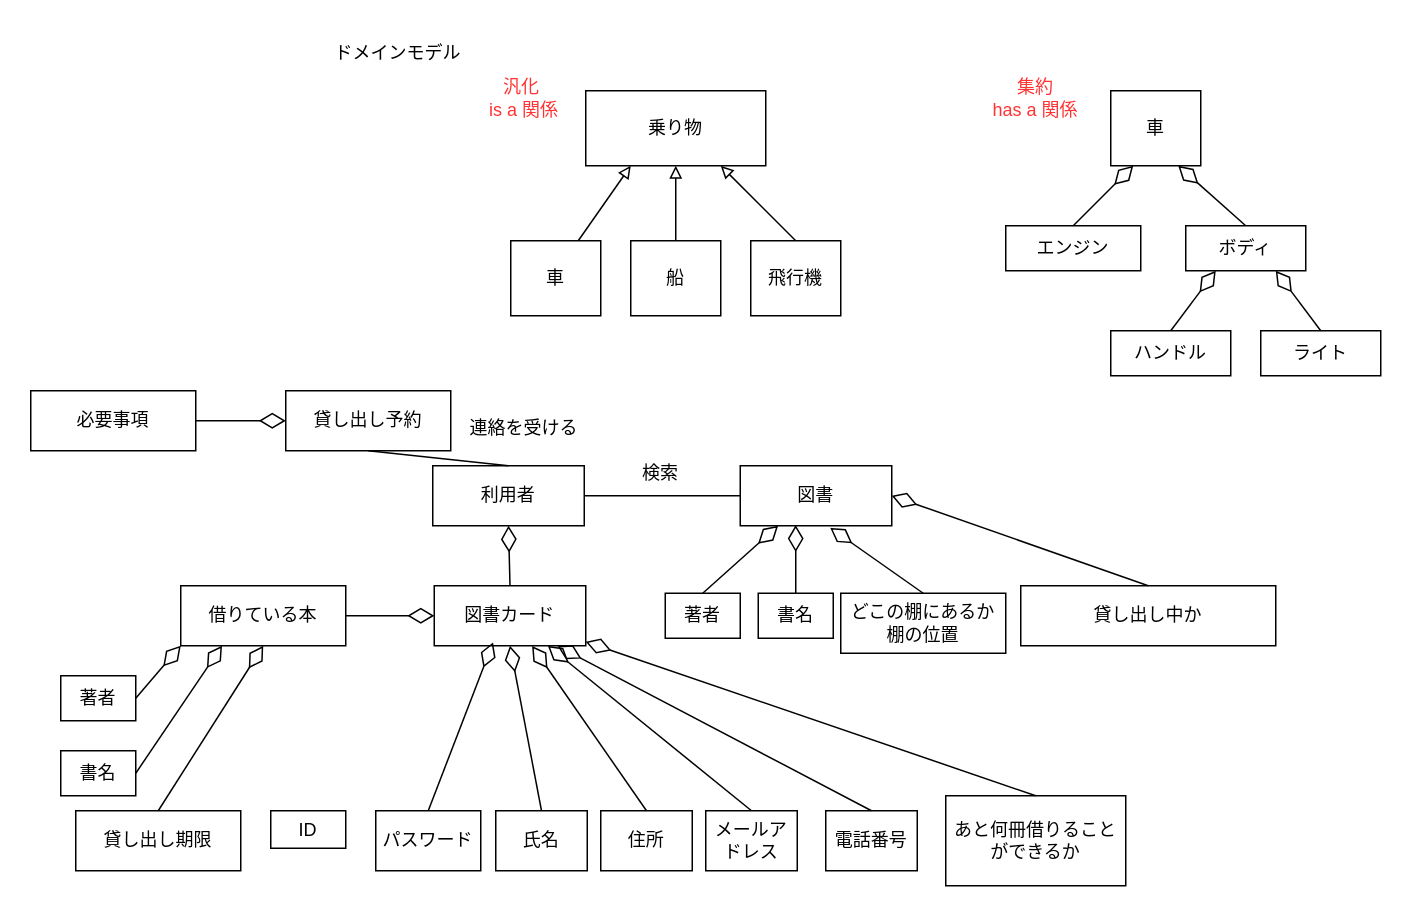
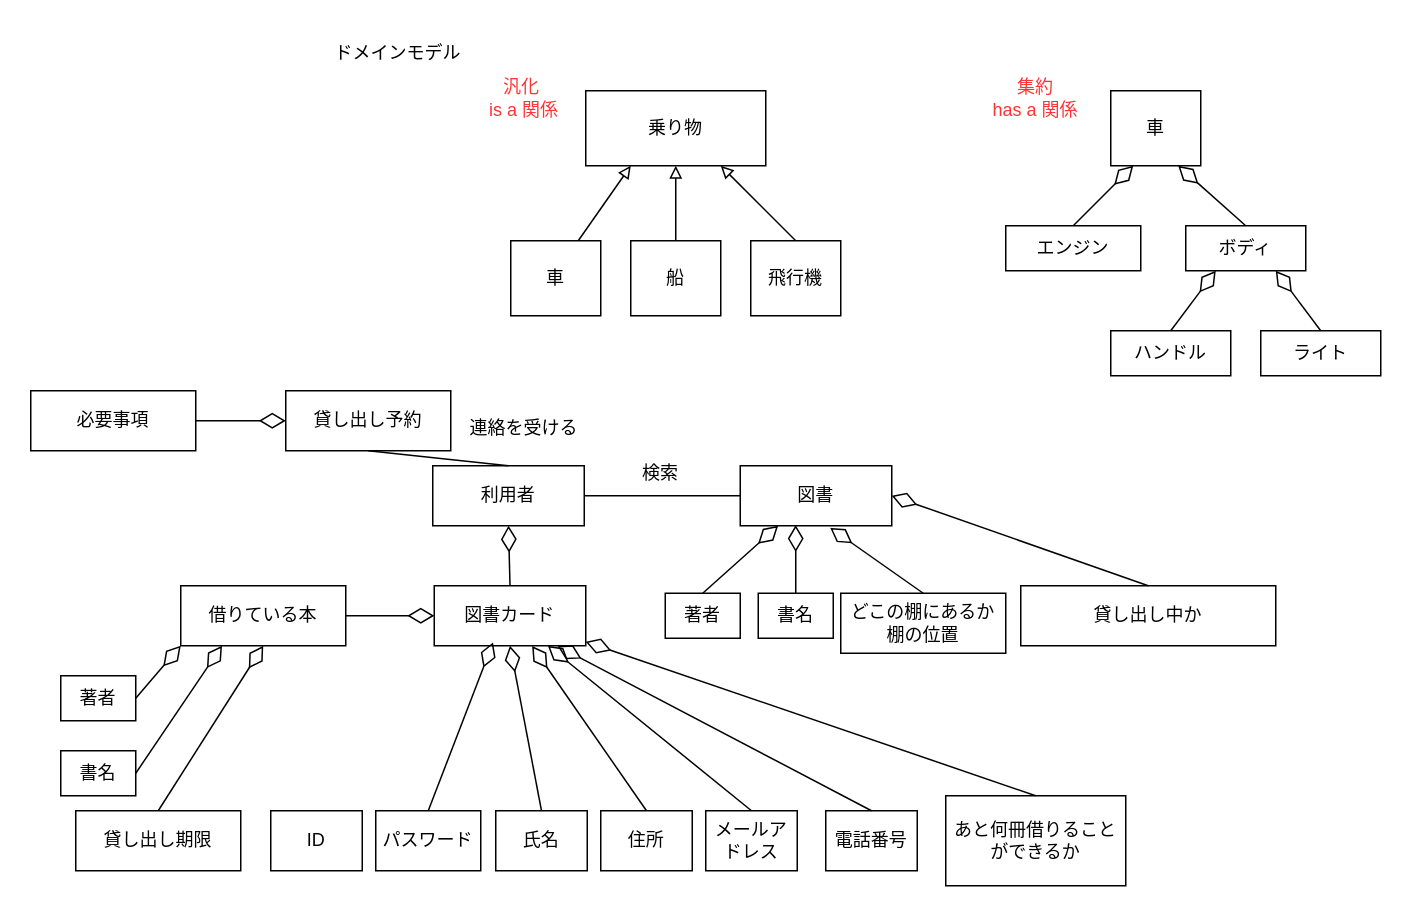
  <mxCell id="0" />
  <mxCell id="1" parent="0" />
  <mxCell id="2" value="ドメインモデル" style="text;html=1;align=center;verticalAlign=middle;whiteSpace=wrap;rounded=0;" parent="1" vertex="1"><mxGeometry x="210" y="20" width="110" height="30" as="geometry" /></mxCell>
  <mxCell id="3" value="乗り物" style="rounded=0;whiteSpace=wrap;html=1;" parent="1" vertex="1"><mxGeometry x="390" y="60" width="120" height="50" as="geometry" /></mxCell>
  <mxCell id="4" value="車" style="rounded=0;whiteSpace=wrap;html=1;" parent="1" vertex="1"><mxGeometry x="340" y="160" width="60" height="50" as="geometry" /></mxCell>
  <mxCell id="5" value="船" style="rounded=0;whiteSpace=wrap;html=1;" parent="1" vertex="1"><mxGeometry x="420" y="160" width="60" height="50" as="geometry" /></mxCell>
  <mxCell id="6" value="飛行機" style="rounded=0;whiteSpace=wrap;html=1;" parent="1" vertex="1"><mxGeometry x="500" y="160" width="60" height="50" as="geometry" /></mxCell>
  <mxCell id="7" value="" style="endArrow=block;html=1;rounded=0;exitX=0.75;exitY=0;exitDx=0;exitDy=0;entryX=0.25;entryY=1;entryDx=0;entryDy=0;endFill=0;" parent="1" source="4" target="3" edge="1"><mxGeometry width="50" height="50" relative="1" as="geometry"><mxPoint x="640" y="200" as="sourcePoint" /><mxPoint x="690" y="150" as="targetPoint" /></mxGeometry></mxCell>
  <mxCell id="8" value="" style="endArrow=block;html=1;rounded=0;exitX=0.5;exitY=0;exitDx=0;exitDy=0;entryX=0.5;entryY=1;entryDx=0;entryDy=0;endFill=0;" parent="1" source="5" target="3" edge="1"><mxGeometry width="50" height="50" relative="1" as="geometry"><mxPoint x="560" y="380" as="sourcePoint" /><mxPoint x="635" y="320" as="targetPoint" /></mxGeometry></mxCell>
  <mxCell id="9" value="" style="endArrow=block;html=1;rounded=0;exitX=0.5;exitY=0;exitDx=0;exitDy=0;entryX=0.75;entryY=1;entryDx=0;entryDy=0;endFill=0;" parent="1" source="6" target="3" edge="1"><mxGeometry width="50" height="50" relative="1" as="geometry"><mxPoint x="530" y="310" as="sourcePoint" /><mxPoint x="605" y="250" as="targetPoint" /></mxGeometry></mxCell>
  <mxCell id="10" value="汎化&amp;nbsp;&lt;div&gt;is a 関係&lt;/div&gt;" style="text;html=1;align=center;verticalAlign=middle;whiteSpace=wrap;rounded=0;fontColor=#FF3333;" parent="1" vertex="1"><mxGeometry x="319" y="50" width="60" height="30" as="geometry" /></mxCell>
  <mxCell id="11" value="車" style="rounded=0;whiteSpace=wrap;html=1;" parent="1" vertex="1"><mxGeometry x="740" y="60" width="60" height="50" as="geometry" /></mxCell>
  <mxCell id="12" value="エンジン" style="rounded=0;whiteSpace=wrap;html=1;" parent="1" vertex="1"><mxGeometry x="670" y="150" width="90" height="30" as="geometry" /></mxCell>
  <mxCell id="13" value="ボディ" style="rounded=0;whiteSpace=wrap;html=1;" parent="1" vertex="1"><mxGeometry x="790" y="150" width="80" height="30" as="geometry" /></mxCell>
  <mxCell id="14" value="ハンドル" style="rounded=0;whiteSpace=wrap;html=1;" parent="1" vertex="1"><mxGeometry x="740" y="220" width="80" height="30" as="geometry" /></mxCell>
  <mxCell id="15" value="ライト" style="rounded=0;whiteSpace=wrap;html=1;" parent="1" vertex="1"><mxGeometry x="840" y="220" width="80" height="30" as="geometry" /></mxCell>
  <mxCell id="16" value="" style="endArrow=diamondThin;html=1;rounded=0;endFill=0;entryX=0.25;entryY=1;entryDx=0;entryDy=0;exitX=0.5;exitY=0;exitDx=0;exitDy=0;endSize=15;" parent="1" source="12" target="11" edge="1"><mxGeometry width="50" height="50" relative="1" as="geometry"><mxPoint x="630" y="200" as="sourcePoint" /><mxPoint x="680" y="150" as="targetPoint" /></mxGeometry></mxCell>
  <mxCell id="17" value="" style="endArrow=diamondThin;html=1;rounded=0;endFill=0;entryX=0.75;entryY=1;entryDx=0;entryDy=0;exitX=0.5;exitY=0;exitDx=0;exitDy=0;endSize=15;" parent="1" source="13" target="11" edge="1"><mxGeometry width="50" height="50" relative="1" as="geometry"><mxPoint x="880" y="130" as="sourcePoint" /><mxPoint x="920" y="100" as="targetPoint" /></mxGeometry></mxCell>
  <mxCell id="18" value="" style="endArrow=diamondThin;html=1;rounded=0;endFill=0;entryX=0.75;entryY=1;entryDx=0;entryDy=0;exitX=0.5;exitY=0;exitDx=0;exitDy=0;endSize=15;" parent="1" source="15" target="13" edge="1"><mxGeometry width="50" height="50" relative="1" as="geometry"><mxPoint x="920" y="180" as="sourcePoint" /><mxPoint x="960" y="150" as="targetPoint" /></mxGeometry></mxCell>
  <mxCell id="19" value="" style="endArrow=diamondThin;html=1;rounded=0;endFill=0;entryX=0.25;entryY=1;entryDx=0;entryDy=0;exitX=0.5;exitY=0;exitDx=0;exitDy=0;endSize=15;" parent="1" source="14" target="13" edge="1"><mxGeometry width="50" height="50" relative="1" as="geometry"><mxPoint x="880" y="350" as="sourcePoint" /><mxPoint x="810" y="300" as="targetPoint" /></mxGeometry></mxCell>
  <mxCell id="20" style="edgeStyle=orthogonalEdgeStyle;rounded=0;orthogonalLoop=1;jettySize=auto;html=1;exitX=0.5;exitY=1;exitDx=0;exitDy=0;" parent="1" source="15" target="15" edge="1"><mxGeometry relative="1" as="geometry" /></mxCell>
  <mxCell id="21" value="&lt;div&gt;集約&lt;/div&gt;has a 関係" style="text;html=1;align=center;verticalAlign=middle;whiteSpace=wrap;rounded=0;fontColor=#FF3333;" parent="1" vertex="1"><mxGeometry x="660" y="50" width="60" height="30" as="geometry" /></mxCell>
  <mxCell id="22" value="利用者" style="rounded=0;whiteSpace=wrap;html=1;" parent="1" vertex="1"><mxGeometry x="288" y="310" width="101" height="40" as="geometry" /></mxCell>
  <mxCell id="23" value="図書カード" style="rounded=0;whiteSpace=wrap;html=1;" parent="1" vertex="1"><mxGeometry x="289" y="390" width="101" height="40" as="geometry" /></mxCell>
- <mxCell id="24" value="ID" style="rounded=0;whiteSpace=wrap;html=1;" parent="1" vertex="1"><mxGeometry x="180" y="540" width="50" height="25" as="geometry" /></mxCell>
+ <mxCell id="24" value="ID" style="rounded=0;whiteSpace=wrap;html=1;" parent="1" vertex="1"><mxGeometry y="540" width="61" height="40" as="geometry" x="180" /></mxCell>
  <mxCell id="25" value="" style="endArrow=diamondThin;html=1;rounded=0;endFill=0;entryX=0.5;entryY=1;entryDx=0;entryDy=0;exitX=0.5;exitY=0;exitDx=0;exitDy=0;endSize=15;" parent="1" source="23" target="22" edge="1"><mxGeometry width="50" height="50" relative="1" as="geometry"><mxPoint x="430" y="410" as="sourcePoint" /><mxPoint x="460" y="370" as="targetPoint" /></mxGeometry></mxCell>
  <mxCell id="26" value="パスワード" style="rounded=0;whiteSpace=wrap;html=1;" parent="1" vertex="1"><mxGeometry x="250" y="540" width="70" height="40" as="geometry" /></mxCell>
  <mxCell id="27" value="" style="endArrow=diamondThin;html=1;rounded=0;endFill=0;entryX=0.388;entryY=0.944;entryDx=0;entryDy=0;exitX=0.5;exitY=0;exitDx=0;exitDy=0;endSize=15;entryPerimeter=0;" parent="1" source="26" target="23" edge="1"><mxGeometry width="50" height="50" relative="1" as="geometry"><mxPoint x="510" y="460" as="sourcePoint" /><mxPoint x="540" y="420" as="targetPoint" /></mxGeometry></mxCell>
  <mxCell id="28" value="書名" style="rounded=0;whiteSpace=wrap;html=1;" parent="1" vertex="1"><mxGeometry x="505" y="395" width="50" height="30" as="geometry" /></mxCell>
  <mxCell id="29" value="著者" style="rounded=0;whiteSpace=wrap;html=1;" parent="1" vertex="1"><mxGeometry x="443" y="395" width="50" height="30" as="geometry" /></mxCell>
  <mxCell id="30" value="図書" style="rounded=0;whiteSpace=wrap;html=1;" parent="1" vertex="1"><mxGeometry x="493" y="310" width="101" height="40" as="geometry" /></mxCell>
  <mxCell id="31" value="" style="endArrow=none;html=1;rounded=0;exitX=1;exitY=0.5;exitDx=0;exitDy=0;entryX=0;entryY=0.5;entryDx=0;entryDy=0;" parent="1" source="22" target="30" edge="1"><mxGeometry width="50" height="50" relative="1" as="geometry"><mxPoint x="520" y="490" as="sourcePoint" /><mxPoint x="570" y="440" as="targetPoint" /></mxGeometry></mxCell>
  <mxCell id="32" value="検索" style="text;html=1;align=center;verticalAlign=middle;whiteSpace=wrap;rounded=0;" parent="1" vertex="1"><mxGeometry x="410" y="300" width="60" height="30" as="geometry" /></mxCell>
  <mxCell id="33" value="" style="endArrow=diamondThin;html=1;rounded=0;endFill=0;entryX=0.25;entryY=1;entryDx=0;entryDy=0;exitX=0.5;exitY=0;exitDx=0;exitDy=0;endSize=15;" parent="1" source="29" target="30" edge="1"><mxGeometry width="50" height="50" relative="1" as="geometry"><mxPoint x="510" y="410" as="sourcePoint" /><mxPoint x="540" y="370" as="targetPoint" /></mxGeometry></mxCell>
  <mxCell id="34" value="" style="endArrow=diamondThin;html=1;rounded=0;endFill=0;entryX=0.366;entryY=0.989;entryDx=0;entryDy=0;exitX=0.5;exitY=0;exitDx=0;exitDy=0;endSize=15;entryPerimeter=0;" parent="1" source="28" target="30" edge="1"><mxGeometry width="50" height="50" relative="1" as="geometry"><mxPoint x="680" y="380" as="sourcePoint" /><mxPoint x="710" y="340" as="targetPoint" /></mxGeometry></mxCell>
  <mxCell id="35" value="貸し出し予約" style="rounded=0;whiteSpace=wrap;html=1;" parent="1" vertex="1"><mxGeometry x="190" y="260" width="110" height="40" as="geometry" /></mxCell>
  <mxCell id="36" value="氏名" style="rounded=0;whiteSpace=wrap;html=1;" parent="1" vertex="1"><mxGeometry x="330" y="540" width="61" height="40" as="geometry" /></mxCell>
  <mxCell id="37" value="住所" style="rounded=0;whiteSpace=wrap;html=1;" parent="1" vertex="1"><mxGeometry x="400" y="540" width="61" height="40" as="geometry" /></mxCell>
  <mxCell id="38" value="電話番号" style="rounded=0;whiteSpace=wrap;html=1;" parent="1" vertex="1"><mxGeometry x="550" y="540" width="61" height="40" as="geometry" /></mxCell>
  <mxCell id="39" value="メールアドレス" style="rounded=0;whiteSpace=wrap;html=1;" parent="1" vertex="1"><mxGeometry x="470" y="540" width="61" height="40" as="geometry" /></mxCell>
  <mxCell id="40" value="" style="endArrow=diamondThin;html=1;rounded=0;endFill=0;entryX=0.5;entryY=1;entryDx=0;entryDy=0;exitX=0.5;exitY=0;exitDx=0;exitDy=0;endSize=15;" parent="1" source="36" target="23" edge="1"><mxGeometry width="50" height="50" relative="1" as="geometry"><mxPoint x="350" y="510" as="sourcePoint" /><mxPoint x="365" y="450" as="targetPoint" /></mxGeometry></mxCell>
  <mxCell id="41" value="" style="endArrow=diamondThin;html=1;rounded=0;endFill=0;entryX=0.646;entryY=1.005;entryDx=0;entryDy=0;exitX=0.5;exitY=0;exitDx=0;exitDy=0;endSize=15;entryPerimeter=0;" parent="1" source="37" target="23" edge="1"><mxGeometry width="50" height="50" relative="1" as="geometry"><mxPoint x="460" y="490" as="sourcePoint" /><mxPoint x="420" y="450" as="targetPoint" /></mxGeometry></mxCell>
  <mxCell id="42" value="" style="endArrow=diamondThin;html=1;rounded=0;endFill=0;entryX=0.814;entryY=1.005;entryDx=0;entryDy=0;exitX=0.5;exitY=0;exitDx=0;exitDy=0;endSize=15;entryPerimeter=0;" parent="1" source="38" target="23" edge="1"><mxGeometry width="50" height="50" relative="1" as="geometry"><mxPoint x="470" y="440" as="sourcePoint" /><mxPoint x="430" y="400" as="targetPoint" /></mxGeometry></mxCell>
  <mxCell id="43" value="" style="endArrow=diamondThin;html=1;rounded=0;endFill=0;entryX=0.75;entryY=1;entryDx=0;entryDy=0;exitX=0.5;exitY=0;exitDx=0;exitDy=0;endSize=15;" parent="1" source="39" target="23" edge="1"><mxGeometry width="50" height="50" relative="1" as="geometry"><mxPoint x="560" y="530" as="sourcePoint" /><mxPoint x="520" y="490" as="targetPoint" /></mxGeometry></mxCell>
  <mxCell id="44" value="貸し出し中か" style="rounded=0;whiteSpace=wrap;html=1;" parent="1" vertex="1"><mxGeometry x="680" y="390" width="170" height="40" as="geometry" /></mxCell>
  <mxCell id="45" value="どこの棚にあるか&lt;div&gt;棚の位置&lt;/div&gt;" style="rounded=0;whiteSpace=wrap;html=1;" parent="1" vertex="1"><mxGeometry x="560" y="395" width="110" height="40" as="geometry" /></mxCell>
  <mxCell id="46" value="貸し出し期限" style="rounded=0;whiteSpace=wrap;html=1;" parent="1" vertex="1"><mxGeometry x="50" y="540" width="110" height="40" as="geometry" /></mxCell>
  <mxCell id="47" value="" style="endArrow=diamondThin;html=1;rounded=0;endFill=0;entryX=0.594;entryY=1.035;entryDx=0;entryDy=0;exitX=0.5;exitY=0;exitDx=0;exitDy=0;endSize=15;entryPerimeter=0;" parent="1" source="45" target="30" edge="1"><mxGeometry width="50" height="50" relative="1" as="geometry"><mxPoint x="570" y="395" as="sourcePoint" /><mxPoint x="570" y="350" as="targetPoint" /></mxGeometry></mxCell>
  <mxCell id="48" value="" style="endArrow=diamondThin;html=1;rounded=0;endFill=0;entryX=1;entryY=0.5;entryDx=0;entryDy=0;exitX=0.5;exitY=0;exitDx=0;exitDy=0;endSize=15;" parent="1" source="44" target="30" edge="1"><mxGeometry width="50" height="50" relative="1" as="geometry"><mxPoint x="660" y="385" as="sourcePoint" /><mxPoint x="660" y="340" as="targetPoint" /></mxGeometry></mxCell>
  <mxCell id="49" value="借りている本" style="rounded=0;whiteSpace=wrap;html=1;" parent="1" vertex="1"><mxGeometry x="120" y="390" width="110" height="40" as="geometry" /></mxCell>
  <mxCell id="50" value="" style="endArrow=diamondThin;html=1;rounded=0;endFill=0;entryX=0;entryY=0.5;entryDx=0;entryDy=0;exitX=1;exitY=0.5;exitDx=0;exitDy=0;endSize=15;" parent="1" source="49" target="23" edge="1"><mxGeometry width="50" height="50" relative="1" as="geometry"><mxPoint x="110" y="520" as="sourcePoint" /><mxPoint x="193" y="480" as="targetPoint" /></mxGeometry></mxCell>
  <mxCell id="51" value="" style="endArrow=diamondThin;html=1;rounded=0;endFill=0;entryX=0.5;entryY=1;entryDx=0;entryDy=0;exitX=0.5;exitY=0;exitDx=0;exitDy=0;endSize=15;" parent="1" source="46" target="49" edge="1"><mxGeometry width="50" height="50" relative="1" as="geometry"><mxPoint x="20" y="490" as="sourcePoint" /><mxPoint x="103" y="450" as="targetPoint" /></mxGeometry></mxCell>
  <mxCell id="52" value="著者" style="rounded=0;whiteSpace=wrap;html=1;" parent="1" vertex="1"><mxGeometry x="40" y="450" width="50" height="30" as="geometry" /></mxCell>
  <mxCell id="53" value="書名" style="rounded=0;whiteSpace=wrap;html=1;" parent="1" vertex="1"><mxGeometry x="40" y="500" width="50" height="30" as="geometry" /></mxCell>
  <mxCell id="54" value="" style="endArrow=diamondThin;html=1;rounded=0;endFill=0;entryX=0;entryY=1;entryDx=0;entryDy=0;exitX=1;exitY=0.5;exitDx=0;exitDy=0;endSize=15;" parent="1" source="52" target="49" edge="1"><mxGeometry width="50" height="50" relative="1" as="geometry"><mxPoint x="90" y="380" as="sourcePoint" /><mxPoint x="130" y="340" as="targetPoint" /></mxGeometry></mxCell>
  <mxCell id="55" value="" style="endArrow=diamondThin;html=1;rounded=0;endFill=0;entryX=0.25;entryY=1;entryDx=0;entryDy=0;exitX=1;exitY=0.5;exitDx=0;exitDy=0;endSize=15;" parent="1" source="53" target="49" edge="1"><mxGeometry width="50" height="50" relative="1" as="geometry"><mxPoint x="110" y="480" as="sourcePoint" /><mxPoint x="150" y="440" as="targetPoint" /></mxGeometry></mxCell>
  <mxCell id="56" value="あと何冊借りることができるか" style="rounded=0;whiteSpace=wrap;html=1;" parent="1" vertex="1"><mxGeometry x="630" y="530" width="120" height="60" as="geometry" /></mxCell>
  <mxCell id="57" value="" style="endArrow=diamondThin;html=1;rounded=0;endFill=0;exitX=0.5;exitY=0;exitDx=0;exitDy=0;endSize=15;" parent="1" source="56" target="23" edge="1"><mxGeometry width="50" height="50" relative="1" as="geometry"><mxPoint x="539" y="490" as="sourcePoint" /><mxPoint x="410" y="420" as="targetPoint" /></mxGeometry></mxCell>
  <mxCell id="58" value="必要事項" style="rounded=0;whiteSpace=wrap;html=1;" parent="1" vertex="1"><mxGeometry x="20" y="260" width="110" height="40" as="geometry" /></mxCell>
  <mxCell id="59" value="" style="endArrow=diamondThin;html=1;rounded=0;endFill=0;entryX=0;entryY=0.5;entryDx=0;entryDy=0;exitX=1;exitY=0.5;exitDx=0;exitDy=0;endSize=15;" parent="1" source="58" target="35" edge="1"><mxGeometry width="50" height="50" relative="1" as="geometry"><mxPoint x="190" y="250" as="sourcePoint" /><mxPoint x="230" y="255" as="targetPoint" /></mxGeometry></mxCell>
  <mxCell id="60" value="" style="endArrow=none;html=1;rounded=0;entryX=0.5;entryY=1;entryDx=0;entryDy=0;exitX=0.5;exitY=0;exitDx=0;exitDy=0;" parent="1" source="22" target="35" edge="1"><mxGeometry width="50" height="50" relative="1" as="geometry"><mxPoint x="200" y="390" as="sourcePoint" /><mxPoint x="250" y="340" as="targetPoint" /></mxGeometry></mxCell>
  <mxCell id="61" value="連絡を受ける" style="text;html=1;align=center;verticalAlign=middle;whiteSpace=wrap;rounded=0;" parent="1" vertex="1"><mxGeometry x="309" y="270" width="80" height="30" as="geometry" /></mxCell>
